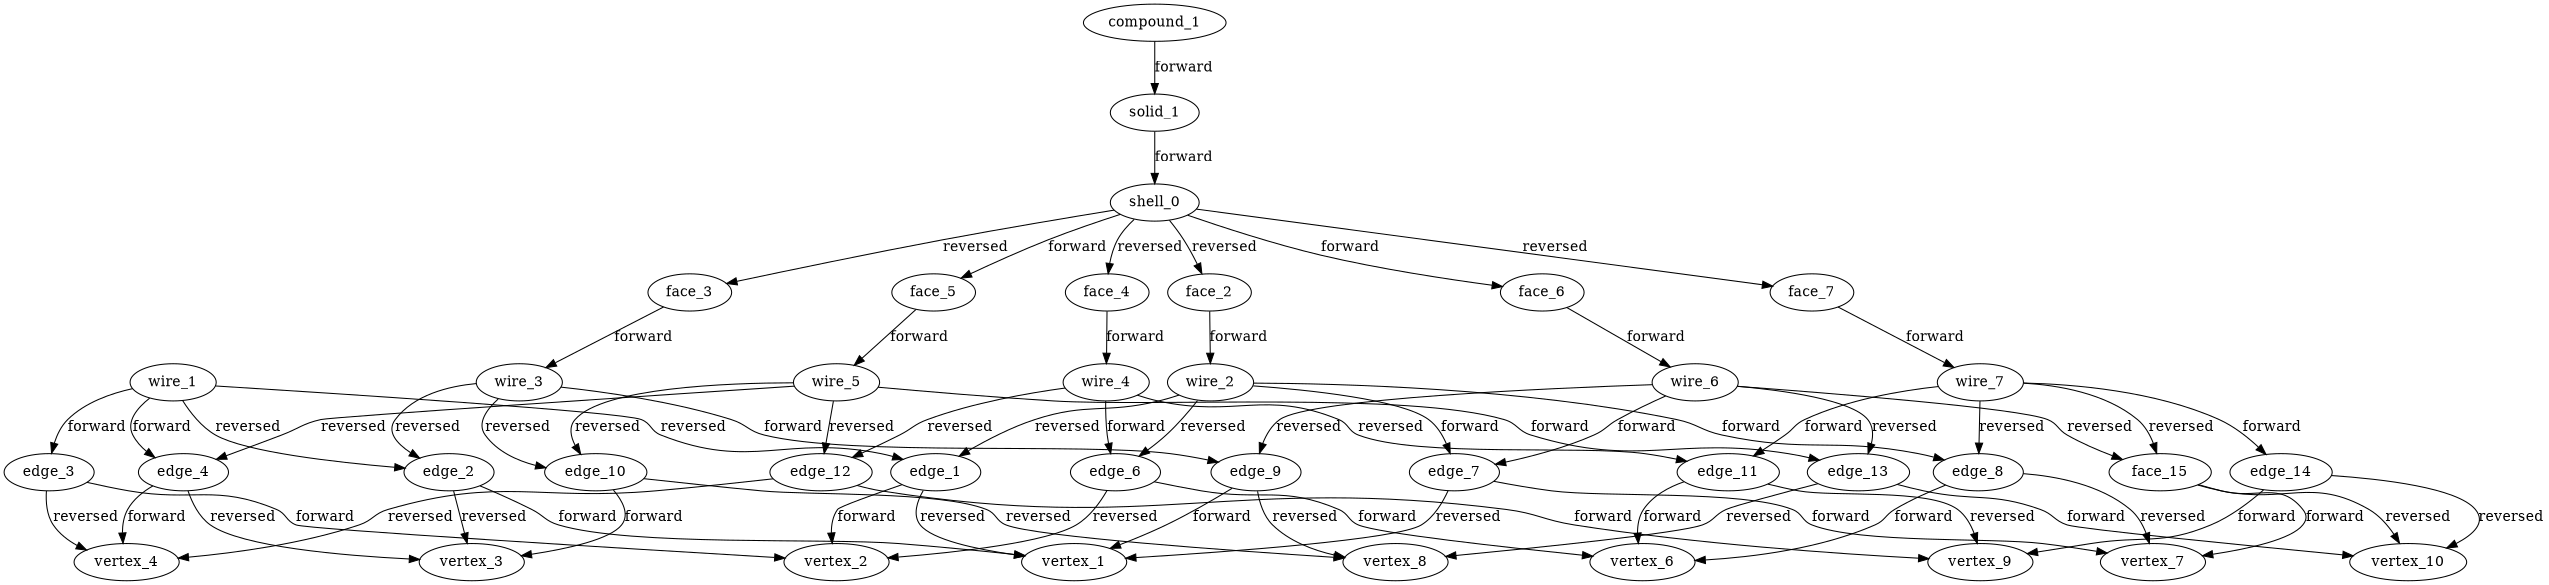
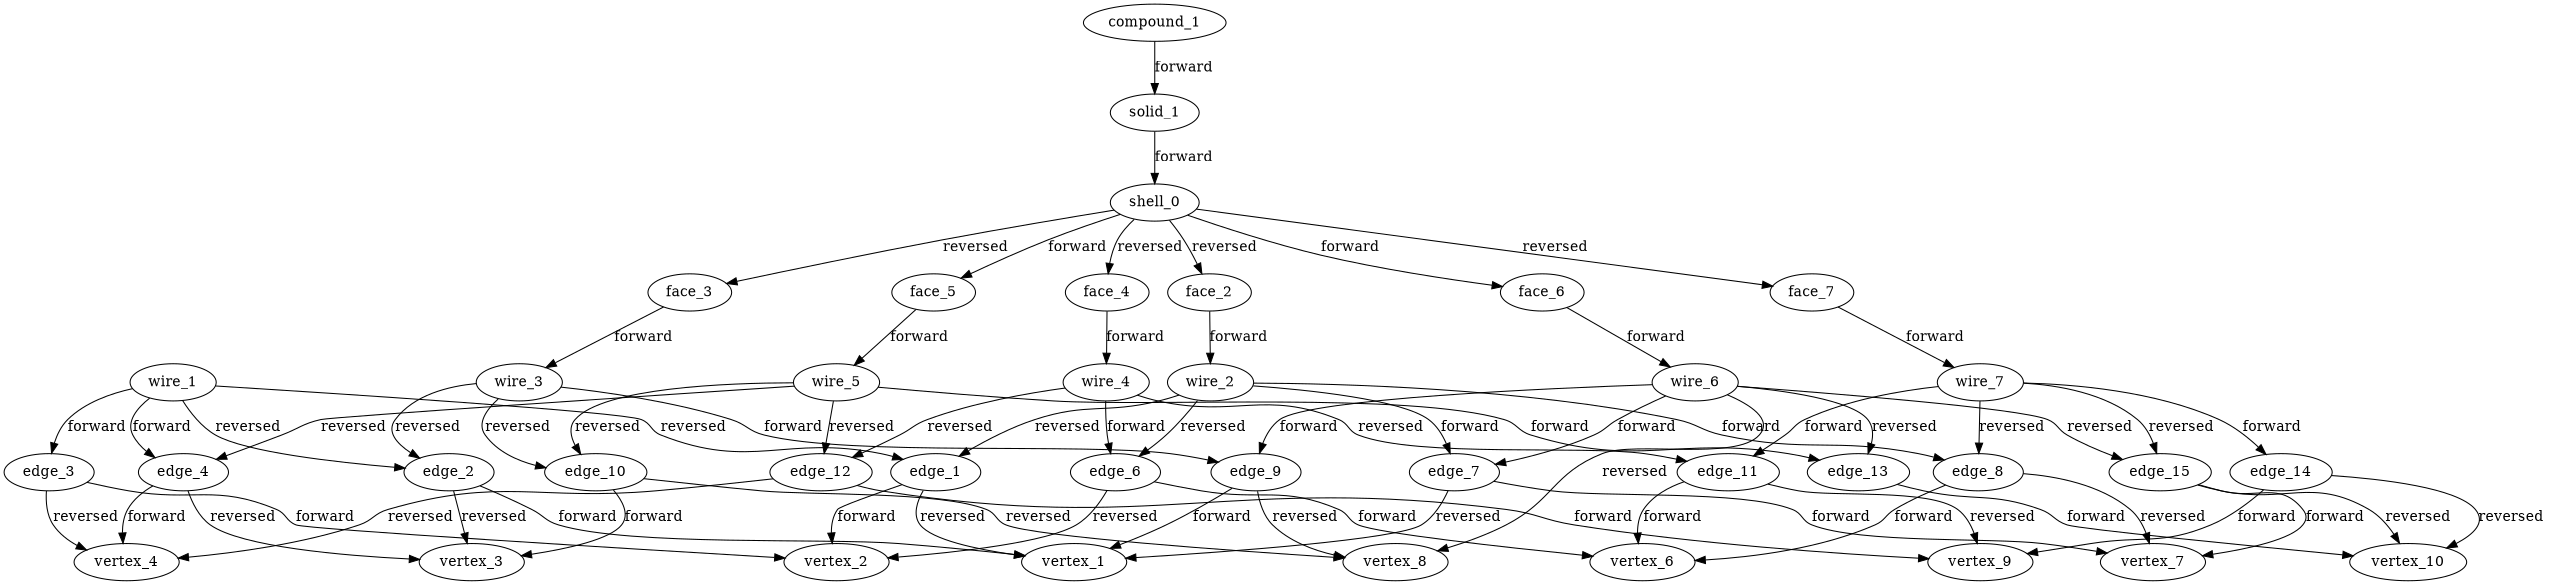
  digraph {
    n1 [label=compound_1]
    n2 [label=solid_1]
    n3 [label=shell_0]
    n4 [label=face_2]
    n5 [label=face_3]
    n6 [label=face_4]
    n7 [label=face_5]
    n8 [label=face_6]
    n9 [label=face_7]
    n10 [label=wire_2]
    n11 [label=wire_3]
    n12 [label=wire_4]
    n13 [label=wire_5]
    n14 [label=wire_6]
    n15 [label=wire_7]
    n16 [label=wire_1]
    n17 [label=edge_1]
    n18 [label=edge_2]
    n19 [label=edge_3]
    n20 [label=edge_4]
    n21 [label=vertex_1]
    n22 [label=vertex_2]
    n23 [label=vertex_3]
    n24 [label=vertex_4]
    n25 [label=edge_6]
    n26 [label=edge_7]
    n27 [label=edge_8]
    n28 [label=vertex_6]
    n29 [label=vertex_7]
    n30 [label=edge_9]
    n31 [label=edge_10]
    n32 [label=vertex_8]
    n33 [label=edge_11]
    n34 [label=edge_12]
    n35 [label=vertex_9]
    n36 [label=edge_13]
    n37 [label=vertex_10]
    n38 [label=edge_14]
-   n39 [label=face_15]
+   n39 [label=edge_15]
    n1 -> n2 [label=forward]
    n2 -> n3 [label=forward]
    n3 -> n4 [label=reversed]
    n3 -> n5 [label=reversed]
    n3 -> n6 [label=reversed]
    n3 -> n7 [label=forward]
    n3 -> n8 [label=forward]
    n3 -> n9 [label=reversed]
    n4 -> n10 [label=forward]
    n5 -> n11 [label=forward]
    n6 -> n12 [label=forward]
    n7 -> n13 [label=forward]
    n8 -> n14 [label=forward]
    n9 -> n15 [label=forward]
    n10 -> n17 [label=reversed]
    n10 -> n25 [label=reversed]
    n10 -> n26 [label=forward]
    n10 -> n27 [label=forward]
    n11 -> n18 [label=reversed]
    n11 -> n30 [label=forward]
    n11 -> n31 [label=reversed]
    n12 -> n25 [label=forward]
    n12 -> n33 [label=reversed]
    n12 -> n34 [label=reversed]
    n13 -> n20 [label=reversed]
    n13 -> n31 [label=reversed]
    n13 -> n34 [label=reversed]
    n13 -> n36 [label=forward]
    n14 -> n26 [label=forward]
-   n14 -> n30 [label=reversed]
+   n14 -> n30 [label=forward]
    n14 -> n36 [label=reversed]
    n14 -> n39 [label=reversed]
    n15 -> n27 [label=reversed]
    n15 -> n33 [label=forward]
    n15 -> n38 [label=forward]
    n15 -> n39 [label=reversed]
    n16 -> n17 [label=reversed]
    n16 -> n18 [label=reversed]
    n16 -> n19 [label=forward]
    n16 -> n20 [label=forward]
    n17 -> n21 [label=reversed]
    n17 -> n22 [label=forward]
    n18 -> n21 [label=forward]
    n18 -> n23 [label=reversed]
    n19 -> n22 [label=forward]
    n19 -> n24 [label=reversed]
    n20 -> n23 [label=reversed]
    n20 -> n24 [label=forward]
    n25 -> n22 [label=reversed]
    n25 -> n28 [label=forward]
    n26 -> n21 [label=reversed]
    n26 -> n29 [label=forward]
    n27 -> n28 [label=forward]
    n27 -> n29 [label=reversed]
    n30 -> n21 [label=forward]
    n30 -> n32 [label=reversed]
    n31 -> n23 [label=forward]
    n31 -> n32 [label=reversed]
    n33 -> n28 [label=forward]
    n33 -> n35 [label=reversed]
    n34 -> n24 [label=reversed]
    n34 -> n35 [label=forward]
-   n36 -> n32 [label=reversed]
+   n14 -> n32 [label=reversed]
    n36 -> n37 [label=forward]
    n38 -> n35 [label=forward]
    n38 -> n37 [label=reversed]
    n39 -> n29 [label=forward]
    n39 -> n37 [label=reversed]
  }
